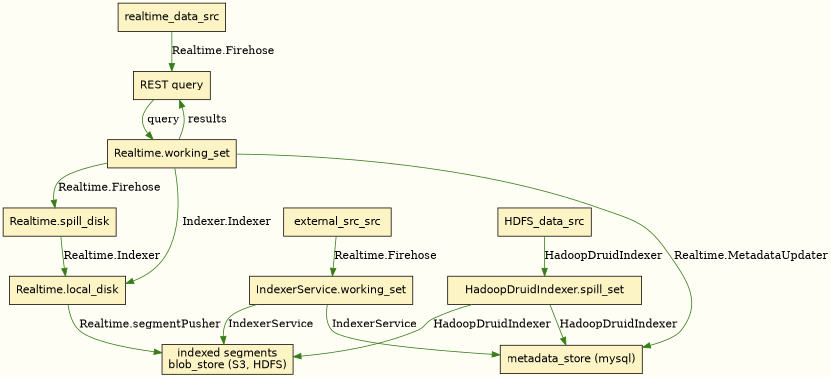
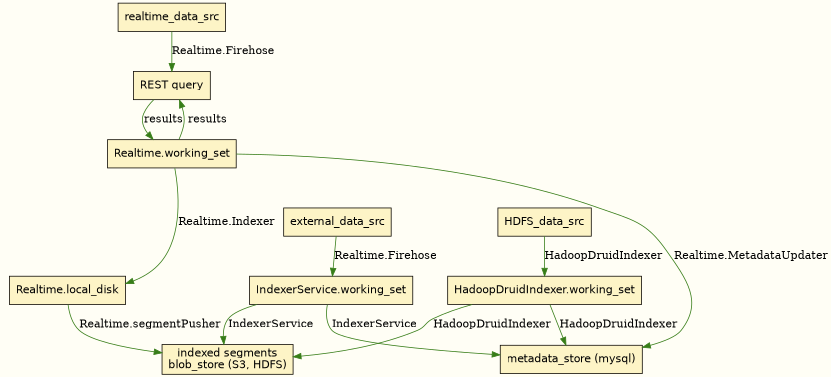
  digraph {
    bgcolor="#fffef5"
    clusterrank=global
    rankdir=TB
    node [color="#0a0701" fillcolor="#fdf4c6" fontname=Helvetica shape=box style=filled]
    edge [color="#377d18"]
    n1 [label="REST query"]
    n2 [label="Realtime.working_set"]
-   n3 [label="Realtime.spill_disk"]
    n4 [label="Realtime.local_disk"]
    n5 [label="metadata_store (mysql)"]
    n6 [label=realtime_data_src]
    n7 [label="indexed segments\nblob_store (S3, HDFS)"]
    n8 [label=HDFS_data_src]
-   n9 [label="HadoopDruidIndexer.spill_set"]
-   n10 [label=external_src_src]
+   n9 [label="HadoopDruidIndexer.working_set"]
+   n10 [label=external_data_src]
    n11 [label="IndexerService.working_set"]
-   n1 -> n2 [label=" query "]
+   n1 -> n2 [label=" results "]
    n2 -> n1 [label=" results "]
-   n2 -> n3 [label="Realtime.Firehose"]
-   n2 -> n4 [label="Indexer.Indexer"]
+   n2 -> n4 [label="Realtime.Indexer"]
    n2 -> n5 [label="Realtime.MetadataUpdater"]
-   n3 -> n4 [label="Realtime.Indexer"]
    n4 -> n7 [label="Realtime.segmentPusher"]
    n6 -> n1 [label="Realtime.Firehose"]
    n8 -> n9 [label=HadoopDruidIndexer]
    n9 -> n5 [label=HadoopDruidIndexer]
    n9 -> n7 [label=HadoopDruidIndexer]
    n10 -> n11 [label="Realtime.Firehose"]
    n11 -> n5 [label=IndexerService]
    n11 -> n7 [label=IndexerService]
  }
